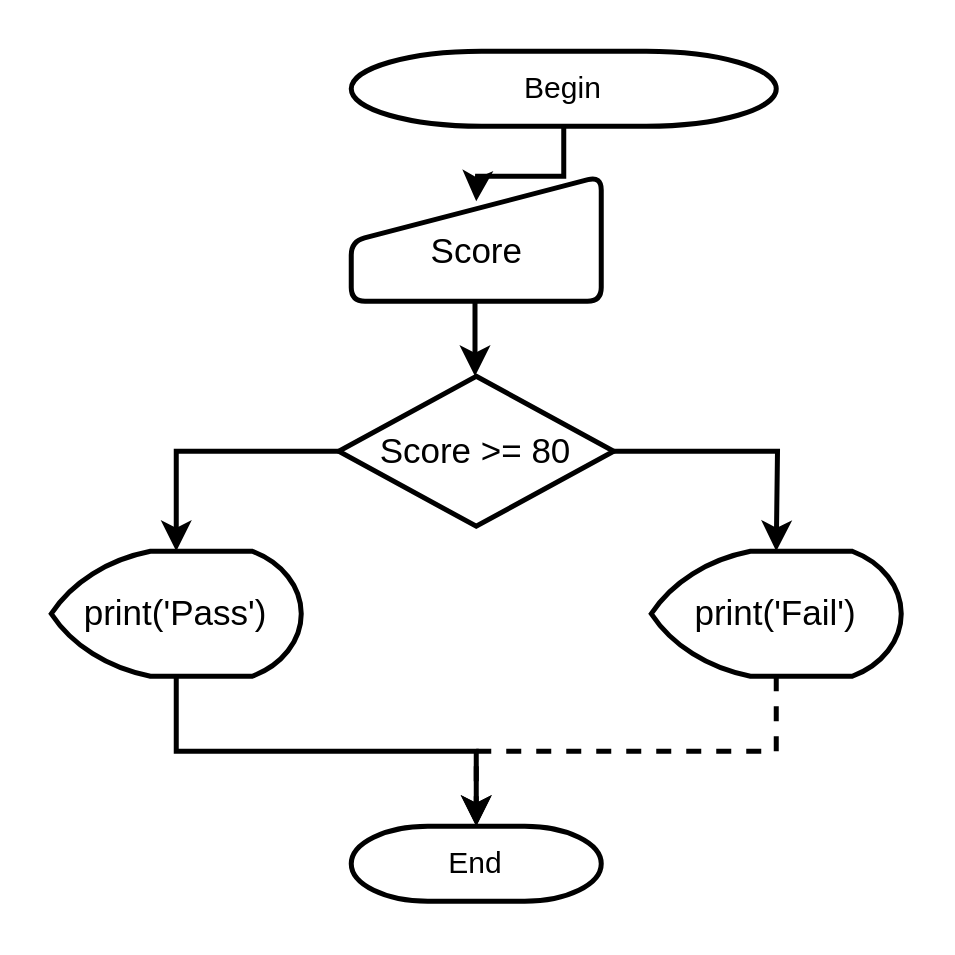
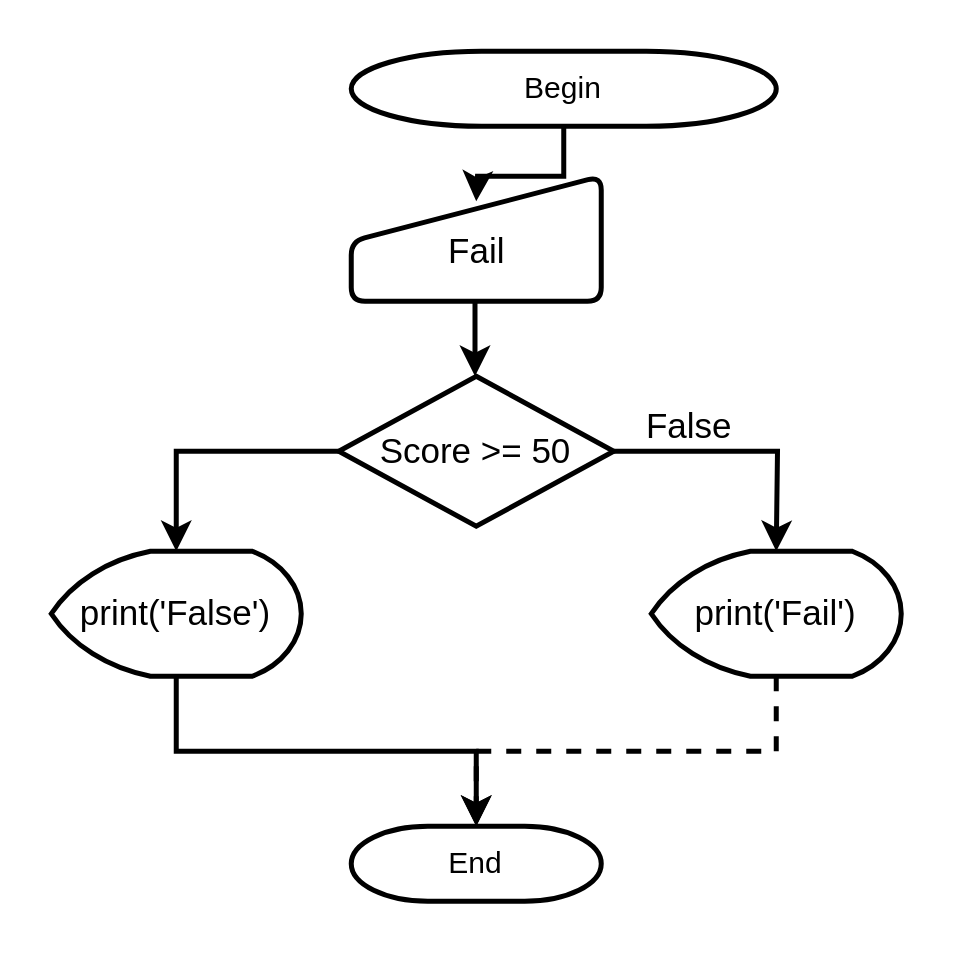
  <mxCell id="0" />
  <mxCell id="1" parent="0" />
  <mxCell id="2" style="edgeStyle=orthogonalEdgeStyle;rounded=0;orthogonalLoop=1;jettySize=auto;html=1;strokeWidth=2;" edge="1" parent="1" source="3"><mxGeometry relative="1" as="geometry"><mxPoint x="190" y="80" as="targetPoint" /></mxGeometry></mxCell>
  <mxCell id="3" value="Begin" style="strokeWidth=2;html=1;shape=mxgraph.flowchart.terminator;whiteSpace=wrap;" vertex="1" parent="1"><mxGeometry x="140" y="20" width="170" height="30" as="geometry" /></mxCell>
  <mxCell id="4" value="End" style="strokeWidth=2;html=1;shape=mxgraph.flowchart.terminator;whiteSpace=wrap;" vertex="1" parent="1"><mxGeometry x="140" y="330" width="100" height="30" as="geometry" /></mxCell>
  <mxCell id="5" style="edgeStyle=orthogonalEdgeStyle;rounded=0;orthogonalLoop=1;jettySize=auto;html=1;strokeWidth=2;fontSize=14;" edge="1" parent="1" source="6"><mxGeometry relative="1" as="geometry"><mxPoint x="310" y="220" as="targetPoint" /></mxGeometry></mxCell>
- <mxCell id="6" value="Score &amp;gt;= 80" style="strokeWidth=2;html=1;shape=mxgraph.flowchart.decision;whiteSpace=wrap;fontSize=14;" vertex="1" parent="1"><mxGeometry x="135" y="150" width="110" height="60" as="geometry" /></mxCell>
+ <mxCell id="6" value="Score &amp;gt;= 50" style="strokeWidth=2;html=1;shape=mxgraph.flowchart.decision;whiteSpace=wrap;fontSize=14;" vertex="1" parent="1"><mxGeometry x="135" y="150" width="110" height="60" as="geometry" /></mxCell>
  <mxCell id="7" style="edgeStyle=orthogonalEdgeStyle;rounded=0;orthogonalLoop=1;jettySize=auto;html=1;strokeWidth=2;fontSize=14;exitX=0;exitY=0.5;exitDx=0;exitDy=0;exitPerimeter=0;" edge="1" parent="1" source="6"><mxGeometry relative="1" as="geometry"><mxPoint x="70" y="220" as="targetPoint" /><mxPoint x="80" y="140" as="sourcePoint" /><Array as="points"><mxPoint x="70" y="180" /><mxPoint x="70" y="190" /></Array></mxGeometry></mxCell>
  <mxCell id="8" value="" style="verticalLabelPosition=bottom;verticalAlign=top;html=1;strokeWidth=2;shape=manualInput;whiteSpace=wrap;rounded=1;size=26;arcSize=11;fontSize=14;" vertex="1" parent="1"><mxGeometry x="140" y="70" width="100" height="50" as="geometry" /></mxCell>
  <mxCell id="9" style="edgeStyle=orthogonalEdgeStyle;rounded=0;orthogonalLoop=1;jettySize=auto;html=1;strokeWidth=2;" edge="1" parent="1"><mxGeometry relative="1" as="geometry"><mxPoint x="189.5" y="120" as="sourcePoint" /><mxPoint x="189.5" y="150" as="targetPoint" /></mxGeometry></mxCell>
  <mxCell id="10" style="edgeStyle=orthogonalEdgeStyle;rounded=0;orthogonalLoop=1;jettySize=auto;html=1;strokeWidth=2;fontSize=14;" edge="1" parent="1" source="11"><mxGeometry relative="1" as="geometry"><mxPoint x="190" y="330" as="targetPoint" /><Array as="points"><mxPoint x="70" y="300" /><mxPoint x="190" y="300" /></Array></mxGeometry></mxCell>
- <mxCell id="11" value="print('Pass')" style="strokeWidth=2;html=1;shape=mxgraph.flowchart.display;whiteSpace=wrap;fontSize=14;" vertex="1" parent="1"><mxGeometry x="20" y="220" width="100" height="50" as="geometry" /></mxCell>
+ <mxCell id="11" value="print('False')" style="strokeWidth=2;html=1;shape=mxgraph.flowchart.display;whiteSpace=wrap;fontSize=14;" vertex="1" parent="1"><mxGeometry x="20" y="220" width="100" height="50" as="geometry" /></mxCell>
  <mxCell id="12" style="edgeStyle=orthogonalEdgeStyle;rounded=0;orthogonalLoop=1;jettySize=auto;html=1;strokeWidth=2;fontSize=14;dashed=1;" edge="1" parent="1" source="13" target="4"><mxGeometry relative="1" as="geometry"><Array as="points"><mxPoint x="310" y="300" /><mxPoint x="190" y="300" /></Array></mxGeometry></mxCell>
  <mxCell id="13" value="print('Fail')" style="strokeWidth=2;html=1;shape=mxgraph.flowchart.display;whiteSpace=wrap;fontSize=14;" vertex="1" parent="1"><mxGeometry x="260" y="220" width="100" height="50" as="geometry" /></mxCell>
- <mxCell id="15" value="Score" style="text;html=1;resizable=0;autosize=1;align=center;verticalAlign=middle;points=[];fillColor=none;strokeColor=none;rounded=0;fontSize=14;" vertex="1" parent="1"><mxGeometry x="165" y="90" width="50" height="20" as="geometry" /></mxCell>
+ <mxCell id="14" value="False" style="text;html=1;resizable=0;autosize=1;align=center;verticalAlign=middle;points=[];fillColor=none;strokeColor=none;rounded=0;fontSize=14;" vertex="1" parent="1"><mxGeometry x="250" y="160" width="50" height="20" as="geometry" /></mxCell>
+ <mxCell id="15" value="Fail" style="text;html=1;resizable=0;autosize=1;align=center;verticalAlign=middle;points=[];fillColor=none;strokeColor=none;rounded=0;fontSize=14;" vertex="1" parent="1"><mxGeometry x="165" y="90" width="50" height="20" as="geometry" /></mxCell>
